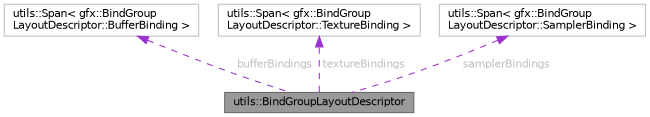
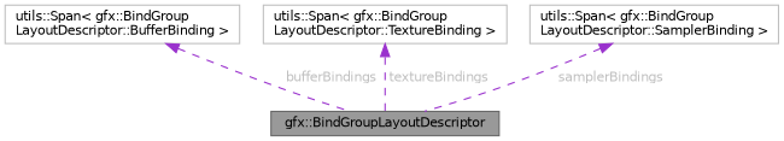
  digraph {
    rankdir=TB
    node [color=grey75 fillcolor=white fontname=Helvetica fontsize=10 shape=box style=filled]
    edge [color=darkorchid3 dir=back fontcolor=grey fontname=Helvetica fontsize=10 labelfontname=Helvetica labelfontsize=10 style=dashed]
-   n1 [color=gray40 fillcolor=grey60 fontcolor=black height=0.2 label="utils::BindGroupLayoutDescriptor" width=0.4]
+   n1 [color=gray40 fillcolor=grey60 fontcolor=black height=0.2 label="gfx::BindGroupLayoutDescriptor" width=0.4]
    n2 [height=0.2 label="utils::Span\< gfx::BindGroup\lLayoutDescriptor::BufferBinding \>" width=0.4]
    n3 [height=0.2 label="utils::Span\< gfx::BindGroup\lLayoutDescriptor::TextureBinding \>" width=0.4]
    n4 [height=0.2 label="utils::Span\< gfx::BindGroup\lLayoutDescriptor::SamplerBinding \>" width=0.4]
    n2 -> n1 [label=<<TABLE CELLBORDER="0" BORDER="0"><TR><TD VALIGN="top" ALIGN="LEFT" CELLPADDING="1" CELLSPACING="0">bufferBindings</TD></TR> </TABLE>>]
    n3 -> n1 [label=<<TABLE CELLBORDER="0" BORDER="0"><TR><TD VALIGN="top" ALIGN="LEFT" CELLPADDING="1" CELLSPACING="0">textureBindings</TD></TR> </TABLE>>]
    n4 -> n1 [label=<<TABLE CELLBORDER="0" BORDER="0"><TR><TD VALIGN="top" ALIGN="LEFT" CELLPADDING="1" CELLSPACING="0">samplerBindings</TD></TR> </TABLE>>]
  }
